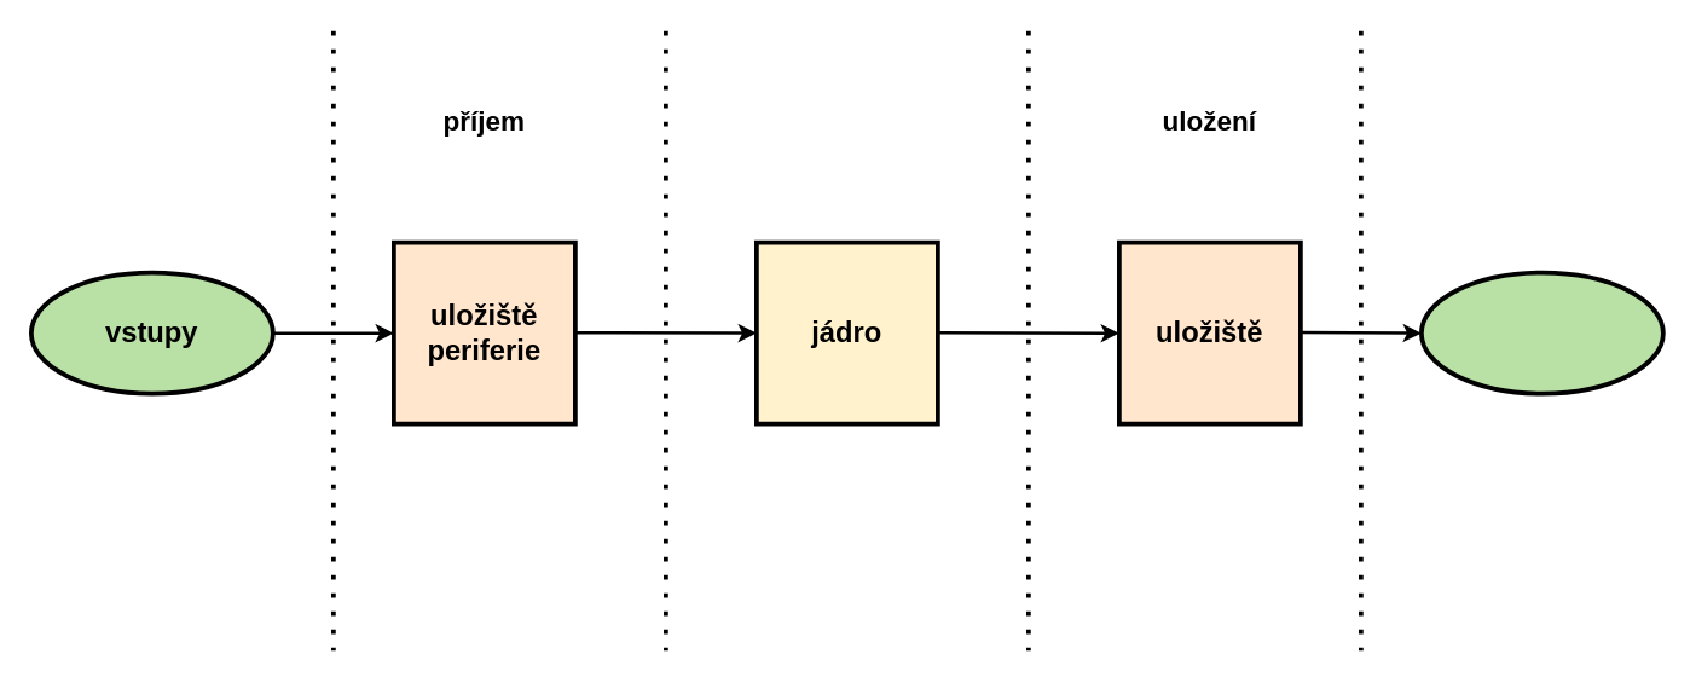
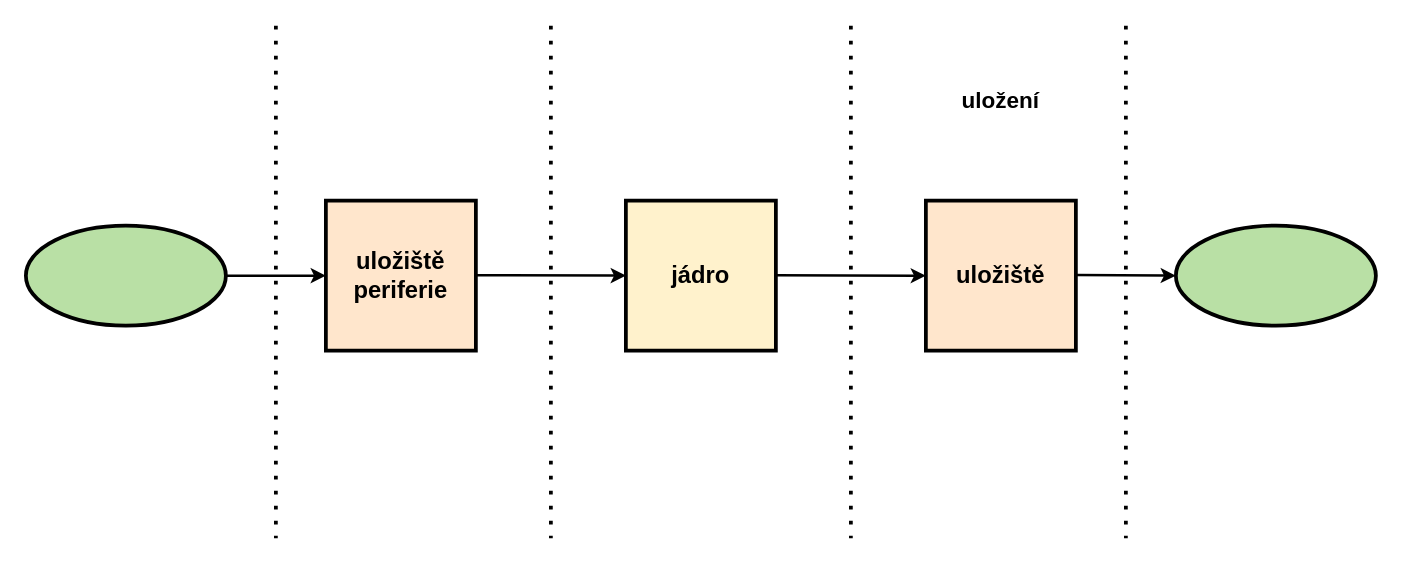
  <mxCell id="0" />
  <mxCell id="1" parent="0" />
  <mxCell id="2" value="" style="ellipse;whiteSpace=wrap;html=1;fillColor=#B9E0A5;strokeColor=#000000;strokeWidth=3;" parent="1" vertex="1"><mxGeometry x="20" y="180" width="160" height="80" as="geometry" /></mxCell>
- <mxCell id="3" value="&lt;font style=&quot;font-size: 19px;&quot;&gt;&lt;b style=&quot;&quot;&gt;vstupy&lt;/b&gt;&lt;/font&gt;" style="text;html=1;align=center;verticalAlign=middle;whiteSpace=wrap;rounded=0;" parent="1" vertex="1"><mxGeometry x="60" y="200" width="80" height="40" as="geometry" /></mxCell>
  <mxCell id="4" value="" style="rounded=0;whiteSpace=wrap;html=1;fillColor=#ffe6cc;strokeColor=#000000;strokeWidth=3;" parent="1" vertex="1"><mxGeometry x="260" y="160" width="120" height="120" as="geometry" /></mxCell>
  <mxCell id="5" value="&lt;b&gt;&lt;font style=&quot;font-size: 19px;&quot;&gt;uložiště&lt;/font&gt;&lt;/b&gt;&lt;div&gt;&lt;span style=&quot;background-color: transparent; color: light-dark(rgb(0, 0, 0), rgb(255, 255, 255));&quot;&gt;&lt;b&gt;&lt;font style=&quot;font-size: 19px;&quot;&gt;periferie&lt;/font&gt;&lt;/b&gt;&lt;/span&gt;&lt;/div&gt;" style="text;html=1;align=center;verticalAlign=middle;whiteSpace=wrap;rounded=0;" parent="1" vertex="1"><mxGeometry x="270" y="195" width="100" height="50" as="geometry" /></mxCell>
  <mxCell id="6" value="" style="rounded=0;whiteSpace=wrap;html=1;fillColor=#fff2cc;strokeColor=#000000;strokeWidth=3;" parent="1" vertex="1"><mxGeometry x="500" y="160" width="120" height="120" as="geometry" /></mxCell>
  <mxCell id="7" value="&lt;font style=&quot;font-size: 19px;&quot;&gt;&lt;b style=&quot;&quot;&gt;jádro&lt;/b&gt;&lt;/font&gt;" style="text;html=1;align=center;verticalAlign=middle;whiteSpace=wrap;rounded=0;" parent="1" vertex="1"><mxGeometry x="510" y="195" width="100" height="50" as="geometry" /></mxCell>
  <mxCell id="8" value="" style="endArrow=classic;html=1;rounded=0;entryX=0;entryY=0.5;entryDx=0;entryDy=0;strokeWidth=2;" parent="1" target="4" edge="1"><mxGeometry width="50" height="50" relative="1" as="geometry"><mxPoint x="180" y="220" as="sourcePoint" /><mxPoint x="230" y="170" as="targetPoint" /></mxGeometry></mxCell>
  <mxCell id="9" value="" style="endArrow=classic;html=1;rounded=0;entryX=0;entryY=0.5;entryDx=0;entryDy=0;strokeWidth=2;" parent="1" target="6" edge="1"><mxGeometry width="50" height="50" relative="1" as="geometry"><mxPoint x="380" y="219.66" as="sourcePoint" /><mxPoint x="460" y="219.66" as="targetPoint" /></mxGeometry></mxCell>
  <mxCell id="10" value="" style="rounded=0;whiteSpace=wrap;html=1;fillColor=#ffe6cc;strokeColor=#000000;strokeWidth=3;" parent="1" vertex="1"><mxGeometry x="740" y="160" width="120" height="120" as="geometry" /></mxCell>
  <mxCell id="11" value="&lt;font style=&quot;font-size: 19px;&quot;&gt;&lt;b style=&quot;&quot;&gt;uložiště&lt;/b&gt;&lt;/font&gt;" style="text;html=1;align=center;verticalAlign=middle;whiteSpace=wrap;rounded=0;" parent="1" vertex="1"><mxGeometry x="750" y="195" width="100" height="50" as="geometry" /></mxCell>
  <mxCell id="12" value="" style="endArrow=classic;html=1;rounded=0;entryX=0;entryY=0.5;entryDx=0;entryDy=0;strokeWidth=2;" parent="1" edge="1"><mxGeometry width="50" height="50" relative="1" as="geometry"><mxPoint x="620" y="219.76" as="sourcePoint" /><mxPoint x="740" y="220.1" as="targetPoint" /></mxGeometry></mxCell>
- <mxCell id="13" value="&lt;b&gt;&lt;font style=&quot;font-size: 18px;&quot;&gt;příjem&lt;/font&gt;&lt;/b&gt;" style="text;html=1;align=center;verticalAlign=middle;whiteSpace=wrap;rounded=0;" parent="1" vertex="1"><mxGeometry x="280" y="60" width="80" height="40" as="geometry" /></mxCell>
  <mxCell id="14" value="&lt;b&gt;&lt;font style=&quot;font-size: 18px;&quot;&gt;uložení&lt;/font&gt;&lt;/b&gt;" style="text;html=1;align=center;verticalAlign=middle;whiteSpace=wrap;rounded=0;" parent="1" vertex="1"><mxGeometry x="760" y="60" width="80" height="40" as="geometry" /></mxCell>
  <mxCell id="15" value="" style="ellipse;whiteSpace=wrap;html=1;fillColor=#B9E0A5;strokeColor=#000000;strokeWidth=3;" parent="1" vertex="1"><mxGeometry x="940" y="180" width="160" height="80" as="geometry" /></mxCell>
  <mxCell id="16" value="" style="endArrow=classic;html=1;rounded=0;strokeWidth=2;" parent="1" edge="1"><mxGeometry width="50" height="50" relative="1" as="geometry"><mxPoint x="860" y="219.58" as="sourcePoint" /><mxPoint x="940" y="220" as="targetPoint" /></mxGeometry></mxCell>
  <mxCell id="17" value="" style="endArrow=none;dashed=1;html=1;dashPattern=1 3;strokeWidth=3;rounded=0;" parent="1" edge="1"><mxGeometry width="50" height="50" relative="1" as="geometry"><mxPoint x="220" y="20" as="sourcePoint" /><mxPoint x="220" y="430" as="targetPoint" /></mxGeometry></mxCell>
  <mxCell id="18" value="" style="endArrow=none;dashed=1;html=1;dashPattern=1 3;strokeWidth=3;rounded=0;" parent="1" edge="1"><mxGeometry width="50" height="50" relative="1" as="geometry"><mxPoint x="440" y="20" as="sourcePoint" /><mxPoint x="440" y="430" as="targetPoint" /></mxGeometry></mxCell>
  <mxCell id="19" value="" style="endArrow=none;dashed=1;html=1;dashPattern=1 3;strokeWidth=3;rounded=0;jumpSize=6;" parent="1" edge="1"><mxGeometry width="50" height="50" relative="1" as="geometry"><mxPoint x="680" y="20" as="sourcePoint" /><mxPoint x="680" y="430" as="targetPoint" /></mxGeometry></mxCell>
  <mxCell id="20" value="" style="endArrow=none;dashed=1;html=1;dashPattern=1 3;strokeWidth=3;rounded=0;" parent="1" edge="1"><mxGeometry width="50" height="50" relative="1" as="geometry"><mxPoint x="900" y="20" as="sourcePoint" /><mxPoint x="900" y="430" as="targetPoint" /></mxGeometry></mxCell>
